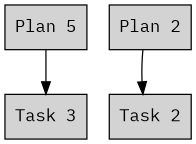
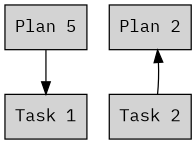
  digraph {
    fontname="IBM Plex Mono"
    rankdir=TB
    node [fontname="IBM Plex Mono" shape=box style=filled type=plan]
    edge [fontname="IBM Plex Mono"]
    n1 [label="Plan 5"]
-   n2 [label="Task 3" type=task]
+   n2 [label="Task 1" type=task]
    n3 [label="Plan 2"]
    n4 [label="Task 2" type=task]
    n1 -> n2
-   n3 -> n4
+   n4 -> n3
  }
